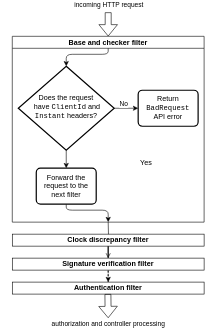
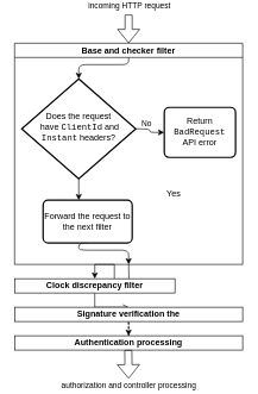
  <mxCell id="0" />
  <mxCell id="1" parent="0" />
  <mxCell id="2" value="" style="edgeStyle=orthogonalEdgeStyle;rounded=0;orthogonalLoop=1;jettySize=auto;html=1;" parent="1" target="4" edge="1"><mxGeometry relative="1" as="geometry"><mxPoint x="180" y="370" as="sourcePoint" /></mxGeometry></mxCell>
  <mxCell id="3" value="" style="edgeStyle=orthogonalEdgeStyle;rounded=0;orthogonalLoop=1;jettySize=auto;html=1;endArrow=open;" parent="1" source="4" target="6" edge="1"><mxGeometry relative="1" as="geometry" /></mxCell>
- <mxCell id="4" value="&lt;b&gt;Clock discrepancy filter&lt;/b&gt;" style="rounded=0;whiteSpace=wrap;html=1;" parent="1" vertex="1"><mxGeometry x="20" y="390" width="320" height="20" as="geometry" /></mxCell>
+ <mxCell id="4" value="&lt;b&gt;Clock discrepancy filter&lt;/b&gt;" style="rounded=0;whiteSpace=wrap;html=1;" parent="1" vertex="1"><mxGeometry x="20" y="390" width="225" height="20" as="geometry" /></mxCell>
  <mxCell id="5" value="" style="edgeStyle=orthogonalEdgeStyle;rounded=0;orthogonalLoop=1;jettySize=auto;html=1;dashed=1;" parent="1" source="6" target="7" edge="1"><mxGeometry relative="1" as="geometry" /></mxCell>
- <mxCell id="6" value="&lt;b&gt;Signature verification filter&lt;/b&gt;" style="rounded=0;whiteSpace=wrap;html=1;" parent="1" vertex="1"><mxGeometry x="20" y="430" width="320" height="20" as="geometry" /></mxCell>
- <mxCell id="7" value="&lt;b&gt;Authentication filter&lt;/b&gt;" style="rounded=0;whiteSpace=wrap;html=1;" parent="1" vertex="1"><mxGeometry x="20" y="470" width="320" height="20" as="geometry" /></mxCell>
+ <mxCell id="6" value="&lt;b&gt;Signature verification the&lt;/b&gt;" style="rounded=0;whiteSpace=wrap;html=1;" parent="1" vertex="1"><mxGeometry x="20" y="430" width="320" height="20" as="geometry" /></mxCell>
+ <mxCell id="7" value="&lt;b&gt;Authentication processing&lt;/b&gt;" style="rounded=0;whiteSpace=wrap;html=1;" parent="1" vertex="1"><mxGeometry x="20" y="470" width="320" height="20" as="geometry" /></mxCell>
  <mxCell id="8" value="" style="shape=flexArrow;endArrow=classic;html=1;entryX=0.5;entryY=0;entryDx=0;entryDy=0;" parent="1" edge="1"><mxGeometry width="50" height="50" relative="1" as="geometry"><mxPoint x="180" y="20" as="sourcePoint" /><mxPoint x="180" y="60" as="targetPoint" /></mxGeometry></mxCell>
  <mxCell id="9" value="incoming HTTP request" style="edgeLabel;html=1;align=center;verticalAlign=middle;resizable=0;points=[];" parent="8" vertex="1" connectable="0"><mxGeometry x="-0.6" y="1" relative="1" as="geometry"><mxPoint x="-1" y="-22" as="offset" /></mxGeometry></mxCell>
  <mxCell id="10" value="" style="shape=flexArrow;endArrow=classic;html=1;" parent="1" edge="1"><mxGeometry width="50" height="50" relative="1" as="geometry"><mxPoint x="179.5" y="490" as="sourcePoint" /><mxPoint x="180" y="530" as="targetPoint" /></mxGeometry></mxCell>
  <mxCell id="11" value="authorization and controller processing" style="edgeLabel;html=1;align=center;verticalAlign=middle;resizable=0;points=[];" parent="10" vertex="1" connectable="0"><mxGeometry x="-0.6" y="1" relative="1" as="geometry"><mxPoint x="-0.6" y="42.01" as="offset" /></mxGeometry></mxCell>
  <mxCell id="12" value="Base and checker filter" style="swimlane;startSize=20;" parent="1" vertex="1"><mxGeometry x="20" y="60" width="320" height="310" as="geometry" /></mxCell>
  <mxCell id="13" style="edgeStyle=orthogonalEdgeStyle;rounded=1;orthogonalLoop=1;jettySize=auto;html=1;exitX=1;exitY=0.5;exitDx=0;exitDy=0;exitPerimeter=0;entryX=0;entryY=0.5;entryDx=0;entryDy=0;" parent="12" source="16" target="18" edge="1"><mxGeometry relative="1" as="geometry" /></mxCell>
  <mxCell id="14" value="No" style="edgeLabel;html=1;align=center;verticalAlign=middle;resizable=0;points=[];" parent="13" vertex="1" connectable="0"><mxGeometry x="-0.05" y="-2" relative="1" as="geometry"><mxPoint x="-4" y="-10" as="offset" /></mxGeometry></mxCell>
  <mxCell id="15" value="" style="edgeStyle=orthogonalEdgeStyle;rounded=1;orthogonalLoop=1;jettySize=auto;html=1;exitX=0.5;exitY=1;exitDx=0;exitDy=0;exitPerimeter=0;entryX=0.5;entryY=0;entryDx=0;entryDy=0;" parent="12" edge="1"><mxGeometry x="-1" y="60" relative="1" as="geometry"><mxPoint x="90" y="190" as="sourcePoint" /><mxPoint x="90" y="220" as="targetPoint" /><mxPoint as="offset" /></mxGeometry></mxCell>
  <mxCell id="16" value="&lt;font style=&quot;font-size: 12px&quot;&gt;Does the request&lt;br&gt;&amp;nbsp;have &lt;font face=&quot;Courier New&quot; style=&quot;font-size: 12px&quot;&gt;ClientId&lt;/font&gt; and &lt;font face=&quot;Courier New&quot; style=&quot;font-size: 12px&quot;&gt;Instant&lt;/font&gt;&amp;nbsp;headers?&lt;/font&gt;" style="strokeWidth=2;html=1;shape=mxgraph.flowchart.decision;whiteSpace=wrap;spacingBottom=4;" parent="12" vertex="1"><mxGeometry x="10" y="50" width="160" height="140" as="geometry" /></mxCell>
  <mxCell id="17" value="" style="endArrow=classic;html=1;entryX=0.5;entryY=0;entryDx=0;entryDy=0;entryPerimeter=0;" parent="12" target="16" edge="1"><mxGeometry width="50" height="50" relative="1" as="geometry"><mxPoint x="160" y="20" as="sourcePoint" /><mxPoint x="520" y="20" as="targetPoint" /><Array as="points"><mxPoint x="160" y="30" /><mxPoint x="90" y="30" /></Array></mxGeometry></mxCell>
- <mxCell id="18" value="Return &lt;font face=&quot;Courier New&quot;&gt;BadRequest&lt;/font&gt;&lt;br&gt;API error" style="rounded=1;whiteSpace=wrap;html=1;absoluteArcSize=1;arcSize=14;strokeWidth=2;" parent="12" vertex="1"><mxGeometry x="210" y="90" width="100" height="60" as="geometry" /></mxCell>
+ <mxCell id="18" value="Return &lt;font face=&quot;Courier New&quot;&gt;BadRequest&lt;/font&gt;&lt;br&gt;API error" style="rounded=1;whiteSpace=wrap;html=1;absoluteArcSize=1;arcSize=14;strokeWidth=2;" parent="12" vertex="1"><mxGeometry x="210" y="90" width="100" height="70" as="geometry" /></mxCell>
  <mxCell id="19" style="edgeStyle=orthogonalEdgeStyle;rounded=1;orthogonalLoop=1;jettySize=auto;html=1;exitX=0.5;exitY=1;exitDx=0;exitDy=0;entryX=0.5;entryY=1;entryDx=0;entryDy=0;" parent="12" source="20" target="12" edge="1"><mxGeometry relative="1" as="geometry"><Array as="points"><mxPoint x="90" y="290" /><mxPoint x="160" y="290" /></Array></mxGeometry></mxCell>
- <mxCell id="20" value="Forward the request to the next filter" style="rounded=1;whiteSpace=wrap;html=1;absoluteArcSize=1;arcSize=14;strokeWidth=2;" parent="12" vertex="1"><mxGeometry x="40" y="220" width="100" height="60" as="geometry" /></mxCell>
+ <mxCell id="20" value="Forward the request to the next filter" style="rounded=1;whiteSpace=wrap;html=1;absoluteArcSize=1;arcSize=14;strokeWidth=2;" parent="12" vertex="1"><mxGeometry x="40" y="220" width="125" height="60" as="geometry" /></mxCell>
  <mxCell id="21" value="Yes" style="text;html=1;align=center;verticalAlign=middle;resizable=0;points=[];autosize=1;" parent="12" vertex="1"><mxGeometry x="203" y="201" width="40" height="20" as="geometry" /></mxCell>
